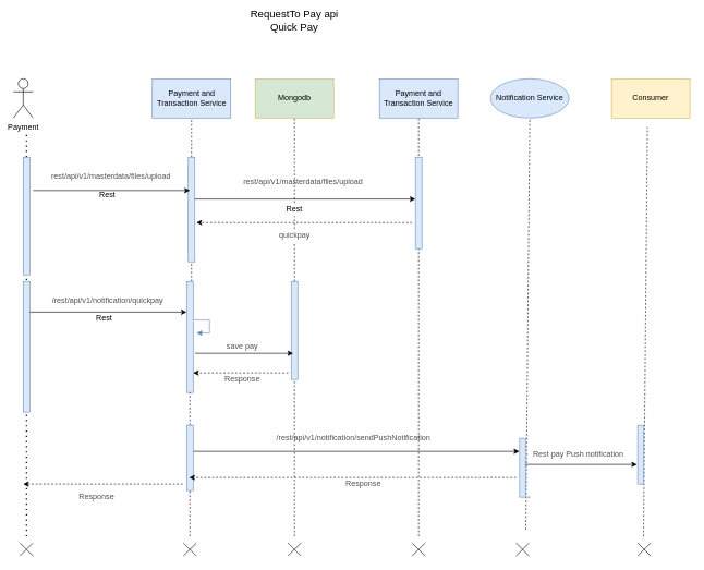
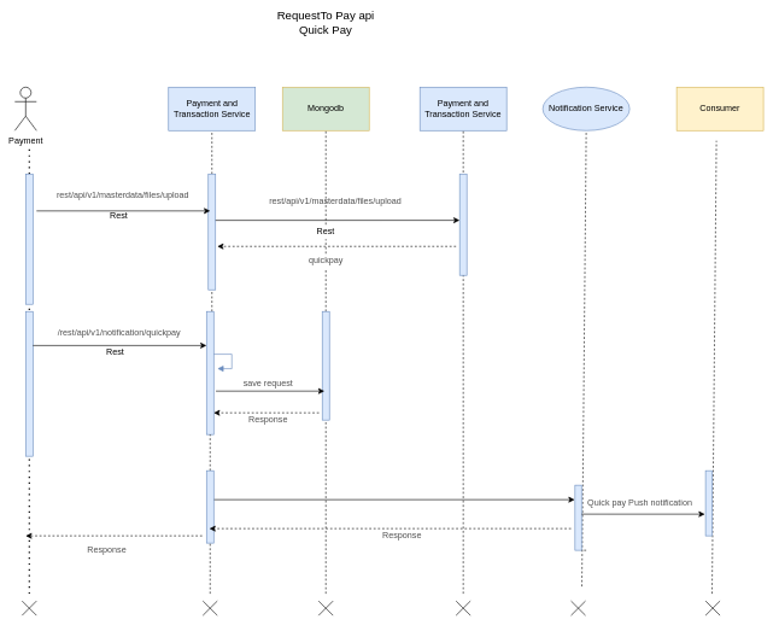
  <mxCell id="0" />
  <mxCell id="1" parent="0" />
  <mxCell id="2" value="Payment and Transaction Service" style="rounded=0;whiteSpace=wrap;html=1;fillColor=#dae8fc;strokeColor=#6c8ebf;" parent="1" vertex="1"><mxGeometry x="232.5" y="120" width="120" height="60" as="geometry" /></mxCell>
  <mxCell id="3" value="&lt;div style=&quot;text-align: left&quot;&gt;&lt;span&gt;&lt;font color=&quot;#505050&quot; face=&quot;opensans, helvetica, arial, sans-serif&quot;&gt;/rest/api/v1/notification/quickpay&lt;/font&gt;&lt;/span&gt;&lt;/div&gt;" style="text;html=1;align=center;verticalAlign=middle;resizable=0;points=[];autosize=1;" parent="1" vertex="1"><mxGeometry x="64" y="450" width="200" height="20" as="geometry" /></mxCell>
  <mxCell id="4" value="Payment" style="shape=umlActor;verticalLabelPosition=bottom;verticalAlign=top;html=1;outlineConnect=0;" parent="1" vertex="1"><mxGeometry x="20" y="120" width="30" height="60" as="geometry" /></mxCell>
  <mxCell id="5" value="" style="endArrow=none;dashed=1;html=1;dashPattern=1 3;strokeWidth=2;" parent="1" edge="1" source="45"><mxGeometry width="50" height="50" relative="1" as="geometry"><mxPoint x="40" y="760" as="sourcePoint" /><mxPoint x="40" y="200" as="targetPoint" /></mxGeometry></mxCell>
  <mxCell id="6" value="" style="endArrow=none;dashed=1;html=1;entryX=0.5;entryY=1;entryDx=0;entryDy=0;" parent="1" edge="1" target="2" source="46"><mxGeometry width="50" height="50" relative="1" as="geometry"><mxPoint x="290" y="760" as="sourcePoint" /><mxPoint x="290" y="200" as="targetPoint" /></mxGeometry></mxCell>
  <mxCell id="7" value="Rest" style="text;html=1;strokeColor=none;fillColor=none;align=center;verticalAlign=middle;whiteSpace=wrap;rounded=0;" parent="1" vertex="1"><mxGeometry x="139" y="477" width="40" height="20" as="geometry" /></mxCell>
  <mxCell id="8" value="Mongodb" style="rounded=0;whiteSpace=wrap;html=1;fillColor=#d5e8d4;strokeColor=#d6b656;" parent="1" vertex="1"><mxGeometry x="390" y="120" width="120" height="60" as="geometry" /></mxCell>
  <mxCell id="9" value="" style="endArrow=none;dashed=1;html=1;entryX=0.5;entryY=1;entryDx=0;entryDy=0;" parent="1" edge="1" target="8" source="53"><mxGeometry width="50" height="50" relative="1" as="geometry"><mxPoint x="450" y="760" as="sourcePoint" /><mxPoint x="449.8" y="200" as="targetPoint" /></mxGeometry></mxCell>
  <mxCell id="10" value="" style="endArrow=classic;html=1;" parent="1" edge="1"><mxGeometry width="50" height="50" relative="1" as="geometry"><mxPoint x="290" y="690" as="sourcePoint" /><mxPoint x="794" y="690" as="targetPoint" /></mxGeometry></mxCell>
  <mxCell id="11" value="RequestTo Pay api Quick Pay" style="text;html=1;strokeColor=none;fillColor=none;align=center;verticalAlign=middle;whiteSpace=wrap;rounded=0;fontSize=16;" parent="1" vertex="1"><mxGeometry x="363" y="20" width="174" height="20" as="geometry" /></mxCell>
  <mxCell id="12" value="Notification Service" style="ellipse;whiteSpace=wrap;html=1;fillColor=#dae8fc;strokeColor=#6c8ebf;" parent="1" vertex="1"><mxGeometry x="750" y="120" width="120" height="60" as="geometry" /></mxCell>
  <mxCell id="13" value="" style="endArrow=none;dashed=1;html=1;entryX=0.5;entryY=1;entryDx=0;entryDy=0;" parent="1" edge="1" target="12"><mxGeometry width="50" height="50" relative="1" as="geometry"><mxPoint x="804" y="810" as="sourcePoint" /><mxPoint x="809.5" y="200" as="targetPoint" /></mxGeometry></mxCell>
  <mxCell id="14" value="" style="html=1;points=[];perimeter=orthogonalPerimeter;align=center;fillColor=#dae8fc;strokeColor=#6c8ebf;" parent="1" vertex="1"><mxGeometry x="794.5" y="670" width="9" height="90" as="geometry" /></mxCell>
  <mxCell id="15" value="" style="endArrow=none;dashed=1;html=1;" parent="1" target="14" edge="1"><mxGeometry width="50" height="50" relative="1" as="geometry"><mxPoint x="810" y="760" as="sourcePoint" /><mxPoint x="809.5" y="200" as="targetPoint" /></mxGeometry></mxCell>
- <mxCell id="16" value="&lt;div style=&quot;text-align: left&quot;&gt;&lt;font color=&quot;#505050&quot; face=&quot;opensans, helvetica, arial, sans-serif&quot;&gt;&lt;span style=&quot;background-color: rgb(255 , 255 , 255)&quot;&gt;/rest/api/v1/notification/sendPushNotification&lt;/span&gt;&lt;/font&gt;&lt;/div&gt;" style="text;html=1;align=center;verticalAlign=middle;resizable=0;points=[];autosize=1;" parent="1" vertex="1"><mxGeometry x="405" y="660" width="270" height="20" as="geometry" /></mxCell>
  <mxCell id="17" value="" style="endArrow=classic;html=1;dashed=1;" parent="1" edge="1"><mxGeometry width="50" height="50" relative="1" as="geometry"><mxPoint x="279" y="740" as="sourcePoint" /><mxPoint x="35" y="740" as="targetPoint" /></mxGeometry></mxCell>
  <mxCell id="18" value="&lt;div style=&quot;text-align: left&quot;&gt;&lt;font color=&quot;#505050&quot; face=&quot;opensans, helvetica, arial, sans-serif&quot;&gt;&lt;span style=&quot;background-color: rgb(255 , 255 , 255)&quot;&gt;Response&lt;/span&gt;&lt;/font&gt;&lt;/div&gt;" style="text;html=1;align=center;verticalAlign=middle;resizable=0;points=[];autosize=1;" parent="1" vertex="1"><mxGeometry x="111.5" y="750" width="70" height="20" as="geometry" /></mxCell>
  <mxCell id="19" value="Consumer" style="rounded=0;whiteSpace=wrap;html=1;fillColor=#fff2cc;strokeColor=#d6b656;" parent="1" vertex="1"><mxGeometry x="935" y="120" width="120" height="60" as="geometry" /></mxCell>
  <mxCell id="20" value="" style="endArrow=none;dashed=1;html=1;" parent="1" edge="1"><mxGeometry width="50" height="50" relative="1" as="geometry"><mxPoint x="984" y="820" as="sourcePoint" /><mxPoint x="990" y="194" as="targetPoint" /></mxGeometry></mxCell>
  <mxCell id="21" value="" style="html=1;points=[];perimeter=orthogonalPerimeter;align=center;fillColor=#dae8fc;strokeColor=#6c8ebf;" parent="1" vertex="1"><mxGeometry x="975" y="650" width="9" height="90" as="geometry" /></mxCell>
  <mxCell id="22" value="" style="endArrow=classic;html=1;entryX=-0.111;entryY=0.667;entryDx=0;entryDy=0;entryPerimeter=0;" parent="1" target="21" edge="1"><mxGeometry width="50" height="50" relative="1" as="geometry"><mxPoint x="803.5" y="710" as="sourcePoint" /><mxPoint x="969" y="710" as="targetPoint" /></mxGeometry></mxCell>
- <mxCell id="23" value="&lt;font color=&quot;#505050&quot; face=&quot;opensans, helvetica, arial, sans-serif&quot;&gt;&lt;span style=&quot;background-color: rgb(255 , 255 , 255)&quot;&gt;Rest pay Push notification&lt;/span&gt;&lt;/font&gt;" style="text;html=1;align=center;verticalAlign=middle;resizable=0;points=[];autosize=1;" parent="1" vertex="1"><mxGeometry x="799" y="685" width="170" height="20" as="geometry" /></mxCell>
+ <mxCell id="23" value="&lt;font color=&quot;#505050&quot; face=&quot;opensans, helvetica, arial, sans-serif&quot;&gt;&lt;span style=&quot;background-color: rgb(255 , 255 , 255)&quot;&gt;Quick pay Push notification&lt;/span&gt;&lt;/font&gt;" style="text;html=1;align=center;verticalAlign=middle;resizable=0;points=[];autosize=1;" parent="1" vertex="1"><mxGeometry x="799" y="685" width="170" height="20" as="geometry" /></mxCell>
  <mxCell id="24" value="&lt;div style=&quot;text-align: left&quot;&gt;&lt;font color=&quot;#505050&quot; face=&quot;opensans, helvetica, arial, sans-serif&quot;&gt;&lt;span style=&quot;background-color: rgb(255 , 255 , 255)&quot;&gt;Response&lt;/span&gt;&lt;/font&gt;&lt;/div&gt;" style="text;html=1;align=center;verticalAlign=middle;resizable=0;points=[];autosize=1;" parent="1" vertex="1"><mxGeometry x="520" y="730" width="70" height="20" as="geometry" /></mxCell>
  <mxCell id="25" value="" style="group" parent="1" vertex="1" connectable="0"><mxGeometry x="440" y="830" width="20" height="20" as="geometry" /></mxCell>
  <mxCell id="26" value="" style="endArrow=none;html=1;" parent="25" edge="1"><mxGeometry width="50" height="50" relative="1" as="geometry"><mxPoint as="sourcePoint" /><mxPoint x="20" y="20" as="targetPoint" /></mxGeometry></mxCell>
  <mxCell id="27" value="" style="endArrow=none;html=1;" parent="25" edge="1"><mxGeometry width="50" height="50" relative="1" as="geometry"><mxPoint x="20" as="sourcePoint" /><mxPoint y="20" as="targetPoint" /></mxGeometry></mxCell>
  <mxCell id="28" value="" style="group" parent="1" vertex="1" connectable="0"><mxGeometry x="280" y="830" width="20" height="20" as="geometry" /></mxCell>
  <mxCell id="29" value="" style="endArrow=none;html=1;" parent="28" edge="1"><mxGeometry width="50" height="50" relative="1" as="geometry"><mxPoint as="sourcePoint" /><mxPoint x="20" y="20" as="targetPoint" /></mxGeometry></mxCell>
  <mxCell id="30" value="" style="endArrow=none;html=1;" parent="28" edge="1"><mxGeometry width="50" height="50" relative="1" as="geometry"><mxPoint x="20" as="sourcePoint" /><mxPoint y="20" as="targetPoint" /></mxGeometry></mxCell>
  <mxCell id="31" value="" style="group" parent="1" vertex="1" connectable="0"><mxGeometry x="30" y="830" width="20" height="20" as="geometry" /></mxCell>
  <mxCell id="32" value="" style="endArrow=none;html=1;" parent="31" edge="1"><mxGeometry width="50" height="50" relative="1" as="geometry"><mxPoint as="sourcePoint" /><mxPoint x="20" y="20" as="targetPoint" /></mxGeometry></mxCell>
  <mxCell id="33" value="" style="endArrow=none;html=1;" parent="31" edge="1"><mxGeometry width="50" height="50" relative="1" as="geometry"><mxPoint x="20" as="sourcePoint" /><mxPoint y="20" as="targetPoint" /></mxGeometry></mxCell>
  <mxCell id="34" value="" style="group" parent="1" vertex="1" connectable="0"><mxGeometry x="789" y="830" width="20" height="20" as="geometry" /></mxCell>
  <mxCell id="35" value="" style="endArrow=none;html=1;" parent="34" edge="1"><mxGeometry width="50" height="50" relative="1" as="geometry"><mxPoint as="sourcePoint" /><mxPoint x="20" y="20" as="targetPoint" /></mxGeometry></mxCell>
  <mxCell id="36" value="" style="endArrow=none;html=1;" parent="34" edge="1"><mxGeometry width="50" height="50" relative="1" as="geometry"><mxPoint x="20" as="sourcePoint" /><mxPoint y="20" as="targetPoint" /></mxGeometry></mxCell>
  <mxCell id="37" value="" style="group" parent="1" vertex="1" connectable="0"><mxGeometry x="975" y="830" width="20" height="20" as="geometry" /></mxCell>
  <mxCell id="38" value="" style="endArrow=none;html=1;" parent="37" edge="1"><mxGeometry width="50" height="50" relative="1" as="geometry"><mxPoint as="sourcePoint" /><mxPoint x="20" y="20" as="targetPoint" /></mxGeometry></mxCell>
  <mxCell id="39" value="" style="endArrow=none;html=1;" parent="37" edge="1"><mxGeometry width="50" height="50" relative="1" as="geometry"><mxPoint x="20" as="sourcePoint" /><mxPoint y="20" as="targetPoint" /></mxGeometry></mxCell>
  <mxCell id="40" value="Payment and Transaction Service" style="rounded=0;whiteSpace=wrap;html=1;fillColor=#dae8fc;strokeColor=#6c8ebf;" vertex="1" parent="1"><mxGeometry x="580" y="120" width="120" height="60" as="geometry" /></mxCell>
  <mxCell id="41" value="" style="endArrow=none;dashed=1;html=1;entryX=0.5;entryY=1;entryDx=0;entryDy=0;" edge="1" parent="1" target="40"><mxGeometry width="50" height="50" relative="1" as="geometry"><mxPoint x="640" y="820" as="sourcePoint" /><mxPoint x="637.5" y="200" as="targetPoint" /></mxGeometry></mxCell>
  <mxCell id="42" value="" style="group" vertex="1" connectable="0" parent="1"><mxGeometry x="630" y="830" width="20" height="20" as="geometry" /></mxCell>
  <mxCell id="43" value="" style="endArrow=none;html=1;" edge="1" parent="42"><mxGeometry width="50" height="50" relative="1" as="geometry"><mxPoint as="sourcePoint" /><mxPoint x="20" y="20" as="targetPoint" /></mxGeometry></mxCell>
  <mxCell id="44" value="" style="endArrow=none;html=1;" edge="1" parent="42"><mxGeometry width="50" height="50" relative="1" as="geometry"><mxPoint x="20" as="sourcePoint" /><mxPoint y="20" as="targetPoint" /></mxGeometry></mxCell>
  <mxCell id="45" value="" style="html=1;points=[];perimeter=orthogonalPerimeter;align=center;fillColor=#dae8fc;strokeColor=#6c8ebf;" vertex="1" parent="1"><mxGeometry x="35" y="240" width="10" height="180" as="geometry" /></mxCell>
  <mxCell id="46" value="" style="html=1;points=[];perimeter=orthogonalPerimeter;align=center;fillColor=#dae8fc;strokeColor=#6c8ebf;" vertex="1" parent="1"><mxGeometry x="287.5" y="240" width="10" height="160" as="geometry" /></mxCell>
  <mxCell id="47" value="" style="endArrow=none;dashed=1;html=1;entryX=0.5;entryY=1;entryDx=0;entryDy=0;" edge="1" parent="1" source="61" target="46"><mxGeometry width="50" height="50" relative="1" as="geometry"><mxPoint x="290" y="760" as="sourcePoint" /><mxPoint x="292.5" y="180" as="targetPoint" /></mxGeometry></mxCell>
  <mxCell id="48" value="" style="html=1;points=[];perimeter=orthogonalPerimeter;align=center;fillColor=#dae8fc;strokeColor=#6c8ebf;" vertex="1" parent="1"><mxGeometry x="635" y="240" width="10" height="140" as="geometry" /></mxCell>
  <mxCell id="49" value="" style="endArrow=classic;html=1;" edge="1" parent="1"><mxGeometry width="50" height="50" relative="1" as="geometry"><mxPoint x="50" y="291" as="sourcePoint" /><mxPoint x="290" y="291" as="targetPoint" /></mxGeometry></mxCell>
  <mxCell id="50" value="&lt;span style=&quot;color: rgb(80 , 80 , 80) ; font-family: &amp;#34;opensans&amp;#34; , &amp;#34;helvetica&amp;#34; , &amp;#34;arial&amp;#34; , sans-serif ; text-align: left&quot;&gt;rest/api/v1/masterdata/files/upload&lt;/span&gt;" style="text;html=1;align=center;verticalAlign=middle;resizable=0;points=[];autosize=1;" vertex="1" parent="1"><mxGeometry x="69" y="260" width="200" height="20" as="geometry" /></mxCell>
  <mxCell id="51" value="Rest" style="text;html=1;strokeColor=none;fillColor=none;align=center;verticalAlign=middle;whiteSpace=wrap;rounded=0;" vertex="1" parent="1"><mxGeometry x="144" y="287" width="40" height="20" as="geometry" /></mxCell>
  <mxCell id="52" value="" style="endArrow=classic;html=1;entryX=0;entryY=0.457;entryDx=0;entryDy=0;entryPerimeter=0;" edge="1" parent="1" target="48"><mxGeometry width="50" height="50" relative="1" as="geometry"><mxPoint x="297.5" y="304" as="sourcePoint" /><mxPoint x="630" y="304" as="targetPoint" /></mxGeometry></mxCell>
  <mxCell id="53" value="Rest" style="text;html=1;strokeColor=none;fillColor=none;align=center;verticalAlign=middle;whiteSpace=wrap;rounded=0;" vertex="1" parent="1"><mxGeometry x="430" y="310" width="40" height="20" as="geometry" /></mxCell>
  <mxCell id="54" value="" style="endArrow=none;dashed=1;html=1;entryX=0.5;entryY=1;entryDx=0;entryDy=0;" edge="1" parent="1" source="57" target="53"><mxGeometry width="50" height="50" relative="1" as="geometry"><mxPoint x="450" y="760" as="sourcePoint" /><mxPoint x="450" y="180" as="targetPoint" /></mxGeometry></mxCell>
  <mxCell id="55" value="&lt;span style=&quot;color: rgb(80 , 80 , 80) ; font-family: &amp;#34;opensans&amp;#34; , &amp;#34;helvetica&amp;#34; , &amp;#34;arial&amp;#34; , sans-serif ; text-align: left&quot;&gt;rest/api/v1/masterdata/files/upload&lt;/span&gt;" style="text;html=1;align=center;verticalAlign=middle;resizable=0;points=[];autosize=1;" vertex="1" parent="1"><mxGeometry x="363" y="267" width="200" height="20" as="geometry" /></mxCell>
  <mxCell id="56" value="" style="endArrow=classic;html=1;dashed=1;" edge="1" parent="1"><mxGeometry width="50" height="50" relative="1" as="geometry"><mxPoint x="630" y="340" as="sourcePoint" /><mxPoint x="300" y="340" as="targetPoint" /></mxGeometry></mxCell>
  <mxCell id="57" value="&lt;div style=&quot;text-align: left&quot;&gt;&lt;font color=&quot;#505050&quot; face=&quot;opensans, helvetica, arial, sans-serif&quot;&gt;&lt;span style=&quot;background-color: rgb(255 , 255 , 255)&quot;&gt;quickpay&lt;/span&gt;&lt;/font&gt;&lt;/div&gt;" style="text;html=1;align=center;verticalAlign=middle;resizable=0;points=[];autosize=1;" vertex="1" parent="1"><mxGeometry x="420" y="350" width="60" height="20" as="geometry" /></mxCell>
  <mxCell id="58" value="" style="endArrow=none;dashed=1;html=1;entryX=0.5;entryY=1;entryDx=0;entryDy=0;" edge="1" parent="1" source="63" target="57"><mxGeometry width="50" height="50" relative="1" as="geometry"><mxPoint x="450" y="760" as="sourcePoint" /><mxPoint x="450" y="330" as="targetPoint" /></mxGeometry></mxCell>
  <mxCell id="59" value="" style="endArrow=none;dashed=1;html=1;dashPattern=1 3;strokeWidth=2;" edge="1" parent="1" target="45"><mxGeometry width="50" height="50" relative="1" as="geometry"><mxPoint x="40" y="820" as="sourcePoint" /><mxPoint x="40" y="200" as="targetPoint" /></mxGeometry></mxCell>
  <mxCell id="60" value="" style="html=1;points=[];perimeter=orthogonalPerimeter;align=center;fillColor=#dae8fc;strokeColor=#6c8ebf;" parent="1" vertex="1"><mxGeometry x="35" y="430" width="10" height="200" as="geometry" /></mxCell>
  <mxCell id="61" value="" style="html=1;points=[];perimeter=orthogonalPerimeter;align=center;fillColor=#dae8fc;strokeColor=#6c8ebf;" vertex="1" parent="1"><mxGeometry x="285" y="430" width="10" height="170" as="geometry" /></mxCell>
  <mxCell id="62" value="" style="endArrow=none;dashed=1;html=1;entryX=0.5;entryY=1;entryDx=0;entryDy=0;" edge="1" parent="1" source="71" target="61"><mxGeometry width="50" height="50" relative="1" as="geometry"><mxPoint x="290" y="760" as="sourcePoint" /><mxPoint x="292.5" y="400" as="targetPoint" /></mxGeometry></mxCell>
  <mxCell id="63" value="" style="html=1;points=[];perimeter=orthogonalPerimeter;align=center;fillColor=#dae8fc;strokeColor=#6c8ebf;" vertex="1" parent="1"><mxGeometry x="445" y="430" width="10" height="150" as="geometry" /></mxCell>
  <mxCell id="64" value="" style="endArrow=none;dashed=1;html=1;entryX=0.5;entryY=1;entryDx=0;entryDy=0;" edge="1" parent="1" target="63"><mxGeometry width="50" height="50" relative="1" as="geometry"><mxPoint x="450" y="820" as="sourcePoint" /><mxPoint x="450" y="370" as="targetPoint" /></mxGeometry></mxCell>
- <mxCell id="65" value="&lt;div style=&quot;text-align: left&quot;&gt;&lt;font color=&quot;#505050&quot; face=&quot;opensans, helvetica, arial, sans-serif&quot;&gt;&lt;span style=&quot;background-color: rgb(255 , 255 , 255)&quot;&gt;save pay&lt;/span&gt;&lt;/font&gt;&lt;/div&gt;" style="text;html=1;align=center;verticalAlign=middle;resizable=0;points=[];autosize=1;" vertex="1" parent="1"><mxGeometry x="325" y="520" width="90" height="20" as="geometry" /></mxCell>
+ <mxCell id="65" value="&lt;div style=&quot;text-align: left&quot;&gt;&lt;font color=&quot;#505050&quot; face=&quot;opensans, helvetica, arial, sans-serif&quot;&gt;&lt;span style=&quot;background-color: rgb(255 , 255 , 255)&quot;&gt;save request&lt;/span&gt;&lt;/font&gt;&lt;/div&gt;" style="text;html=1;align=center;verticalAlign=middle;resizable=0;points=[];autosize=1;" vertex="1" parent="1"><mxGeometry x="325" y="520" width="90" height="20" as="geometry" /></mxCell>
  <mxCell id="66" value="" style="endArrow=classic;html=1;dashed=1;" edge="1" parent="1"><mxGeometry width="50" height="50" relative="1" as="geometry"><mxPoint x="440.5" y="570" as="sourcePoint" /><mxPoint x="295" y="570" as="targetPoint" /></mxGeometry></mxCell>
  <mxCell id="67" value="&lt;div style=&quot;text-align: left&quot;&gt;&lt;font color=&quot;#505050&quot; face=&quot;opensans, helvetica, arial, sans-serif&quot;&gt;&lt;span style=&quot;background-color: rgb(255 , 255 , 255)&quot;&gt;Response&lt;/span&gt;&lt;/font&gt;&lt;/div&gt;" style="text;html=1;align=center;verticalAlign=middle;resizable=0;points=[];autosize=1;" vertex="1" parent="1"><mxGeometry x="335" y="570" width="70" height="20" as="geometry" /></mxCell>
  <mxCell id="68" value="" style="endArrow=classic;html=1;" edge="1" parent="1"><mxGeometry width="50" height="50" relative="1" as="geometry"><mxPoint x="298" y="540" as="sourcePoint" /><mxPoint x="448" y="540" as="targetPoint" /></mxGeometry></mxCell>
  <mxCell id="69" value="" style="edgeStyle=orthogonalEdgeStyle;html=1;align=left;spacingLeft=2;endArrow=block;rounded=0;entryX=1;entryY=0;fillColor=#dae8fc;strokeColor=#6c8ebf;" edge="1" parent="1"><mxGeometry x="-0.407" y="360" relative="1" as="geometry"><mxPoint x="295" y="489" as="sourcePoint" /><Array as="points"><mxPoint x="320" y="489" /><mxPoint x="320" y="509" /></Array><mxPoint x="300" y="509" as="targetPoint" /><mxPoint as="offset" /></mxGeometry></mxCell>
  <mxCell id="70" value="" style="endArrow=classic;html=1;" edge="1" parent="1"><mxGeometry width="50" height="50" relative="1" as="geometry"><mxPoint x="45" y="477" as="sourcePoint" /><mxPoint x="285" y="477" as="targetPoint" /></mxGeometry></mxCell>
  <mxCell id="71" value="" style="html=1;points=[];perimeter=orthogonalPerimeter;align=center;fillColor=#dae8fc;strokeColor=#6c8ebf;" vertex="1" parent="1"><mxGeometry x="285" y="650" width="10" height="100" as="geometry" /></mxCell>
  <mxCell id="72" value="" style="endArrow=none;dashed=1;html=1;entryX=0.5;entryY=1;entryDx=0;entryDy=0;" edge="1" parent="1" target="71"><mxGeometry width="50" height="50" relative="1" as="geometry"><mxPoint x="290" y="820" as="sourcePoint" /><mxPoint x="290" y="600" as="targetPoint" /></mxGeometry></mxCell>
  <mxCell id="73" value="" style="endArrow=classic;html=1;dashed=1;" parent="1" edge="1"><mxGeometry width="50" height="50" relative="1" as="geometry"><mxPoint x="789" y="730" as="sourcePoint" /><mxPoint x="289" y="730" as="targetPoint" /></mxGeometry></mxCell>
